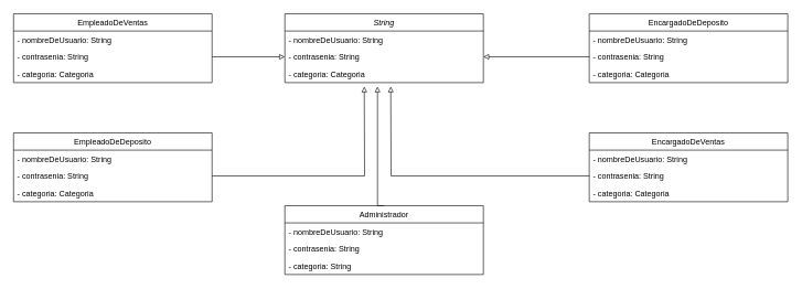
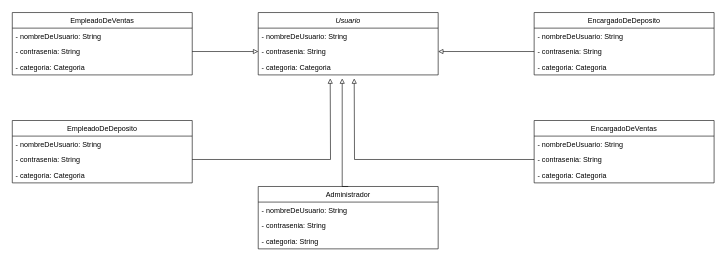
  <mxCell id="0" />
  <mxCell id="1" parent="0" />
  <mxCell id="2" style="edgeStyle=orthogonalEdgeStyle;rounded=0;orthogonalLoop=1;jettySize=auto;html=1;exitX=0.5;exitY=0;exitDx=0;exitDy=0;endArrow=block;endFill=0;" edge="1" parent="1" source="3"><mxGeometry relative="1" as="geometry"><mxPoint x="570" y="130" as="targetPoint" /><Array as="points"><mxPoint x="570" y="310" /></Array></mxGeometry></mxCell>
  <mxCell id="3" value="Administrador" style="swimlane;fontStyle=0;childLayout=stackLayout;horizontal=1;startSize=26;fillColor=none;horizontalStack=0;resizeParent=1;resizeParentMax=0;resizeLast=0;collapsible=1;marginBottom=0;" vertex="1" parent="1"><mxGeometry x="430" y="310" width="300" height="104" as="geometry" /></mxCell>
  <mxCell id="4" value="- nombreDeUsuario: String" style="text;strokeColor=none;fillColor=none;align=left;verticalAlign=top;spacingLeft=4;spacingRight=4;overflow=hidden;rotatable=0;points=[[0,0.5],[1,0.5]];portConstraint=eastwest;" vertex="1" parent="3"><mxGeometry y="26" width="300" height="26" as="geometry" /></mxCell>
  <mxCell id="5" value="- contrasenia: String" style="text;strokeColor=none;fillColor=none;align=left;verticalAlign=top;spacingLeft=4;spacingRight=4;overflow=hidden;rotatable=0;points=[[0,0.5],[1,0.5]];portConstraint=eastwest;" vertex="1" parent="3"><mxGeometry y="52" width="300" height="26" as="geometry" /></mxCell>
  <mxCell id="6" value="- categoria: String" style="text;strokeColor=none;fillColor=none;align=left;verticalAlign=top;spacingLeft=4;spacingRight=4;overflow=hidden;rotatable=0;points=[[0,0.5],[1,0.5]];portConstraint=eastwest;" vertex="1" parent="3"><mxGeometry y="78" width="300" height="26" as="geometry" /></mxCell>
  <mxCell id="7" value="EmpleadoDeVentas" style="swimlane;fontStyle=0;childLayout=stackLayout;horizontal=1;startSize=26;fillColor=none;horizontalStack=0;resizeParent=1;resizeParentMax=0;resizeLast=0;collapsible=1;marginBottom=0;" vertex="1" parent="1"><mxGeometry x="20" y="20" width="300" height="104" as="geometry" /></mxCell>
  <mxCell id="8" value="- nombreDeUsuario: String" style="text;strokeColor=none;fillColor=none;align=left;verticalAlign=top;spacingLeft=4;spacingRight=4;overflow=hidden;rotatable=0;points=[[0,0.5],[1,0.5]];portConstraint=eastwest;" vertex="1" parent="7"><mxGeometry y="26" width="300" height="26" as="geometry" /></mxCell>
  <mxCell id="9" value="- contrasenia: String" style="text;strokeColor=none;fillColor=none;align=left;verticalAlign=top;spacingLeft=4;spacingRight=4;overflow=hidden;rotatable=0;points=[[0,0.5],[1,0.5]];portConstraint=eastwest;" vertex="1" parent="7"><mxGeometry y="52" width="300" height="26" as="geometry" /></mxCell>
  <mxCell id="10" value="- categoria: Categoria" style="text;strokeColor=none;fillColor=none;align=left;verticalAlign=top;spacingLeft=4;spacingRight=4;overflow=hidden;rotatable=0;points=[[0,0.5],[1,0.5]];portConstraint=eastwest;" vertex="1" parent="7"><mxGeometry y="78" width="300" height="26" as="geometry" /></mxCell>
  <mxCell id="11" value="EmpleadoDeDeposito" style="swimlane;fontStyle=0;childLayout=stackLayout;horizontal=1;startSize=26;fillColor=none;horizontalStack=0;resizeParent=1;resizeParentMax=0;resizeLast=0;collapsible=1;marginBottom=0;" vertex="1" parent="1"><mxGeometry x="20" y="200" width="300" height="104" as="geometry" /></mxCell>
  <mxCell id="12" value="- nombreDeUsuario: String" style="text;strokeColor=none;fillColor=none;align=left;verticalAlign=top;spacingLeft=4;spacingRight=4;overflow=hidden;rotatable=0;points=[[0,0.5],[1,0.5]];portConstraint=eastwest;" vertex="1" parent="11"><mxGeometry y="26" width="300" height="26" as="geometry" /></mxCell>
  <mxCell id="13" value="- contrasenia: String" style="text;strokeColor=none;fillColor=none;align=left;verticalAlign=top;spacingLeft=4;spacingRight=4;overflow=hidden;rotatable=0;points=[[0,0.5],[1,0.5]];portConstraint=eastwest;" vertex="1" parent="11"><mxGeometry y="52" width="300" height="26" as="geometry" /></mxCell>
  <mxCell id="14" value="- categoria: Categoria" style="text;strokeColor=none;fillColor=none;align=left;verticalAlign=top;spacingLeft=4;spacingRight=4;overflow=hidden;rotatable=0;points=[[0,0.5],[1,0.5]];portConstraint=eastwest;" vertex="1" parent="11"><mxGeometry y="78" width="300" height="26" as="geometry" /></mxCell>
  <mxCell id="15" value="EncargadoDeVentas" style="swimlane;fontStyle=0;childLayout=stackLayout;horizontal=1;startSize=26;fillColor=none;horizontalStack=0;resizeParent=1;resizeParentMax=0;resizeLast=0;collapsible=1;marginBottom=0;" vertex="1" parent="1"><mxGeometry x="890" y="200" width="300" height="104" as="geometry" /></mxCell>
  <mxCell id="16" value="- nombreDeUsuario: String" style="text;strokeColor=none;fillColor=none;align=left;verticalAlign=top;spacingLeft=4;spacingRight=4;overflow=hidden;rotatable=0;points=[[0,0.5],[1,0.5]];portConstraint=eastwest;" vertex="1" parent="15"><mxGeometry y="26" width="300" height="26" as="geometry" /></mxCell>
  <mxCell id="17" value="- contrasenia: String" style="text;strokeColor=none;fillColor=none;align=left;verticalAlign=top;spacingLeft=4;spacingRight=4;overflow=hidden;rotatable=0;points=[[0,0.5],[1,0.5]];portConstraint=eastwest;" vertex="1" parent="15"><mxGeometry y="52" width="300" height="26" as="geometry" /></mxCell>
  <mxCell id="18" value="- categoria: Categoria" style="text;strokeColor=none;fillColor=none;align=left;verticalAlign=top;spacingLeft=4;spacingRight=4;overflow=hidden;rotatable=0;points=[[0,0.5],[1,0.5]];portConstraint=eastwest;" vertex="1" parent="15"><mxGeometry y="78" width="300" height="26" as="geometry" /></mxCell>
  <mxCell id="19" value="EncargadoDeDeposito" style="swimlane;fontStyle=0;childLayout=stackLayout;horizontal=1;startSize=26;fillColor=none;horizontalStack=0;resizeParent=1;resizeParentMax=0;resizeLast=0;collapsible=1;marginBottom=0;" vertex="1" parent="1"><mxGeometry x="890" y="20" width="300" height="104" as="geometry" /></mxCell>
  <mxCell id="20" value="- nombreDeUsuario: String" style="text;strokeColor=none;fillColor=none;align=left;verticalAlign=top;spacingLeft=4;spacingRight=4;overflow=hidden;rotatable=0;points=[[0,0.5],[1,0.5]];portConstraint=eastwest;" vertex="1" parent="19"><mxGeometry y="26" width="300" height="26" as="geometry" /></mxCell>
  <mxCell id="21" value="- contrasenia: String" style="text;strokeColor=none;fillColor=none;align=left;verticalAlign=top;spacingLeft=4;spacingRight=4;overflow=hidden;rotatable=0;points=[[0,0.5],[1,0.5]];portConstraint=eastwest;" vertex="1" parent="19"><mxGeometry y="52" width="300" height="26" as="geometry" /></mxCell>
  <mxCell id="22" value="- categoria: Categoria" style="text;strokeColor=none;fillColor=none;align=left;verticalAlign=top;spacingLeft=4;spacingRight=4;overflow=hidden;rotatable=0;points=[[0,0.5],[1,0.5]];portConstraint=eastwest;" vertex="1" parent="19"><mxGeometry y="78" width="300" height="26" as="geometry" /></mxCell>
- <mxCell id="23" value="String" style="swimlane;fontStyle=2;childLayout=stackLayout;horizontal=1;startSize=26;fillColor=none;horizontalStack=0;resizeParent=1;resizeParentMax=0;resizeLast=0;collapsible=1;marginBottom=0;" vertex="1" parent="1"><mxGeometry x="430" y="20" width="300" height="104" as="geometry" /></mxCell>
+ <mxCell id="23" value="Usuario" style="swimlane;fontStyle=2;childLayout=stackLayout;horizontal=1;startSize=26;fillColor=none;horizontalStack=0;resizeParent=1;resizeParentMax=0;resizeLast=0;collapsible=1;marginBottom=0;" vertex="1" parent="1"><mxGeometry x="430" y="20" width="300" height="104" as="geometry" /></mxCell>
  <mxCell id="24" value="- nombreDeUsuario: String" style="text;strokeColor=none;fillColor=none;align=left;verticalAlign=top;spacingLeft=4;spacingRight=4;overflow=hidden;rotatable=0;points=[[0,0.5],[1,0.5]];portConstraint=eastwest;" vertex="1" parent="23"><mxGeometry y="26" width="300" height="26" as="geometry" /></mxCell>
  <mxCell id="25" value="- contrasenia: String" style="text;strokeColor=none;fillColor=none;align=left;verticalAlign=top;spacingLeft=4;spacingRight=4;overflow=hidden;rotatable=0;points=[[0,0.5],[1,0.5]];portConstraint=eastwest;" vertex="1" parent="23"><mxGeometry y="52" width="300" height="26" as="geometry" /></mxCell>
  <mxCell id="26" value="- categoria: Categoria" style="text;strokeColor=none;fillColor=none;align=left;verticalAlign=top;spacingLeft=4;spacingRight=4;overflow=hidden;rotatable=0;points=[[0,0.5],[1,0.5]];portConstraint=eastwest;" vertex="1" parent="23"><mxGeometry y="78" width="300" height="26" as="geometry" /></mxCell>
  <mxCell id="27" style="edgeStyle=orthogonalEdgeStyle;rounded=0;orthogonalLoop=1;jettySize=auto;html=1;exitX=1;exitY=0.5;exitDx=0;exitDy=0;endArrow=block;endFill=0;" edge="1" parent="1" source="9" target="25"><mxGeometry relative="1" as="geometry" /></mxCell>
  <mxCell id="28" style="edgeStyle=orthogonalEdgeStyle;rounded=0;orthogonalLoop=1;jettySize=auto;html=1;exitX=1;exitY=0.5;exitDx=0;exitDy=0;endArrow=block;endFill=0;" edge="1" parent="1" source="13"><mxGeometry relative="1" as="geometry"><mxPoint x="550" y="130" as="targetPoint" /></mxGeometry></mxCell>
  <mxCell id="29" style="edgeStyle=orthogonalEdgeStyle;rounded=0;orthogonalLoop=1;jettySize=auto;html=1;exitX=0;exitY=0.5;exitDx=0;exitDy=0;endArrow=block;endFill=0;" edge="1" parent="1" source="17"><mxGeometry relative="1" as="geometry"><mxPoint x="590" y="130" as="targetPoint" /></mxGeometry></mxCell>
  <mxCell id="30" style="edgeStyle=orthogonalEdgeStyle;rounded=0;orthogonalLoop=1;jettySize=auto;html=1;exitX=0;exitY=0.5;exitDx=0;exitDy=0;entryX=1;entryY=0.5;entryDx=0;entryDy=0;endArrow=block;endFill=0;" edge="1" parent="1" source="21" target="25"><mxGeometry relative="1" as="geometry" /></mxCell>
